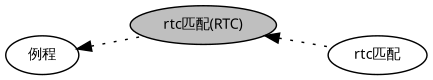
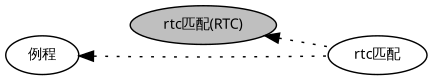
  digraph {
    rankdir=LR
    node [color=black fillcolor=white fontname="黑体" fontsize=10 shape=ellipse style=filled]
    edge [dir=back fontname="黑体" fontsize=10 labelfontname="黑体" labelfontsize=10 shape=plaintext style=dotted]
    n1 [fillcolor=grey75 fontcolor=black height=0.2 label="rtc匹配(RTC)" width=0.4]
    n2 [height=0.2 label="rtc匹配" width=0.4]
    n3 [height=0.2 label="例程" width=0.4]
    n1 -> n2
-   n3 -> n1
+   n3 -> n2
  }
